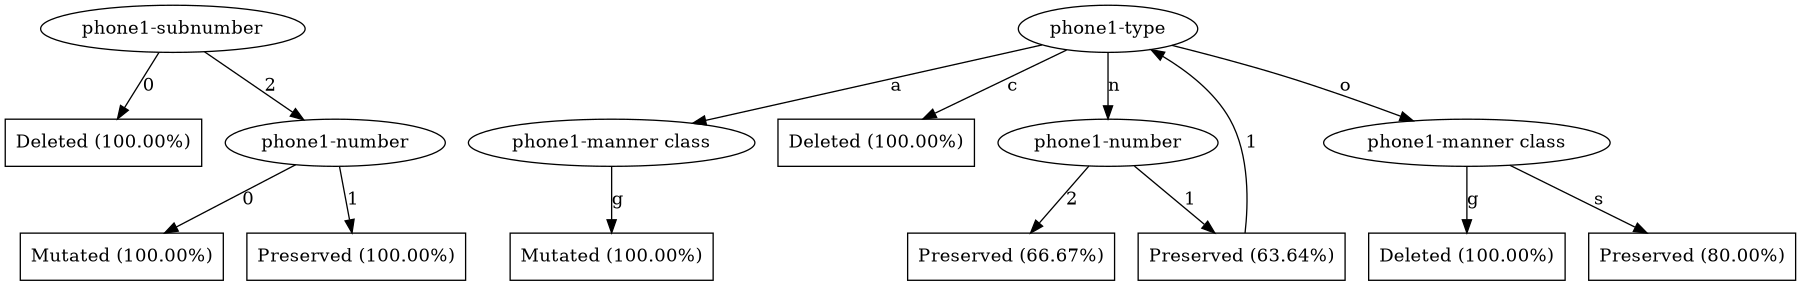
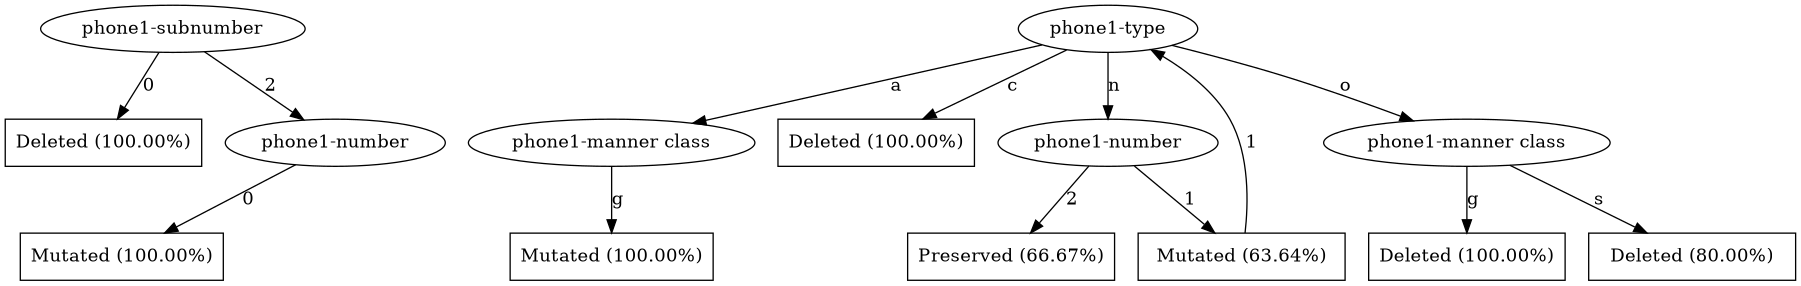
  digraph {
    node [shape=box]
    n1 [label="phone1-subnumber" shape=ellipse]
    n2 [label="Deleted (100.00%)"]
    n3 [label="phone1-number" shape=ellipse]
    n4 [label="phone1-type" shape=ellipse]
    n5 [label="phone1-manner class" shape=ellipse]
    n6 [label="Deleted (100.00%)"]
    n7 [label="phone1-number" shape=ellipse]
    n8 [label="phone1-manner class" shape=ellipse]
    n9 [label="Mutated (100.00%)"]
-   n10 [label="Preserved (100.00%)"]
    n11 [label="Mutated (100.00%)"]
-   n12 [label="Preserved (63.64%)"]
+   n12 [label="Mutated (63.64%)"]
    n13 [label="Preserved (66.67%)"]
    n14 [label="Deleted (100.00%)"]
-   n15 [label="Preserved (80.00%)"]
+   n15 [label="Deleted (80.00%)"]
    n1 -> n2 [label=0]
    n1 -> n3 [label=2]
    n3 -> n9 [label=0]
-   n3 -> n10 [label=1]
    n4 -> n5 [label=a]
    n4 -> n6 [label=c]
    n4 -> n7 [label=n]
    n4 -> n8 [label=o]
    n5 -> n11 [label=g]
    n7 -> n12 [label=1]
    n7 -> n13 [label=2]
    n8 -> n14 [label=g]
    n8 -> n15 [label=s]
    n12 -> n4 [label=1]
  }
